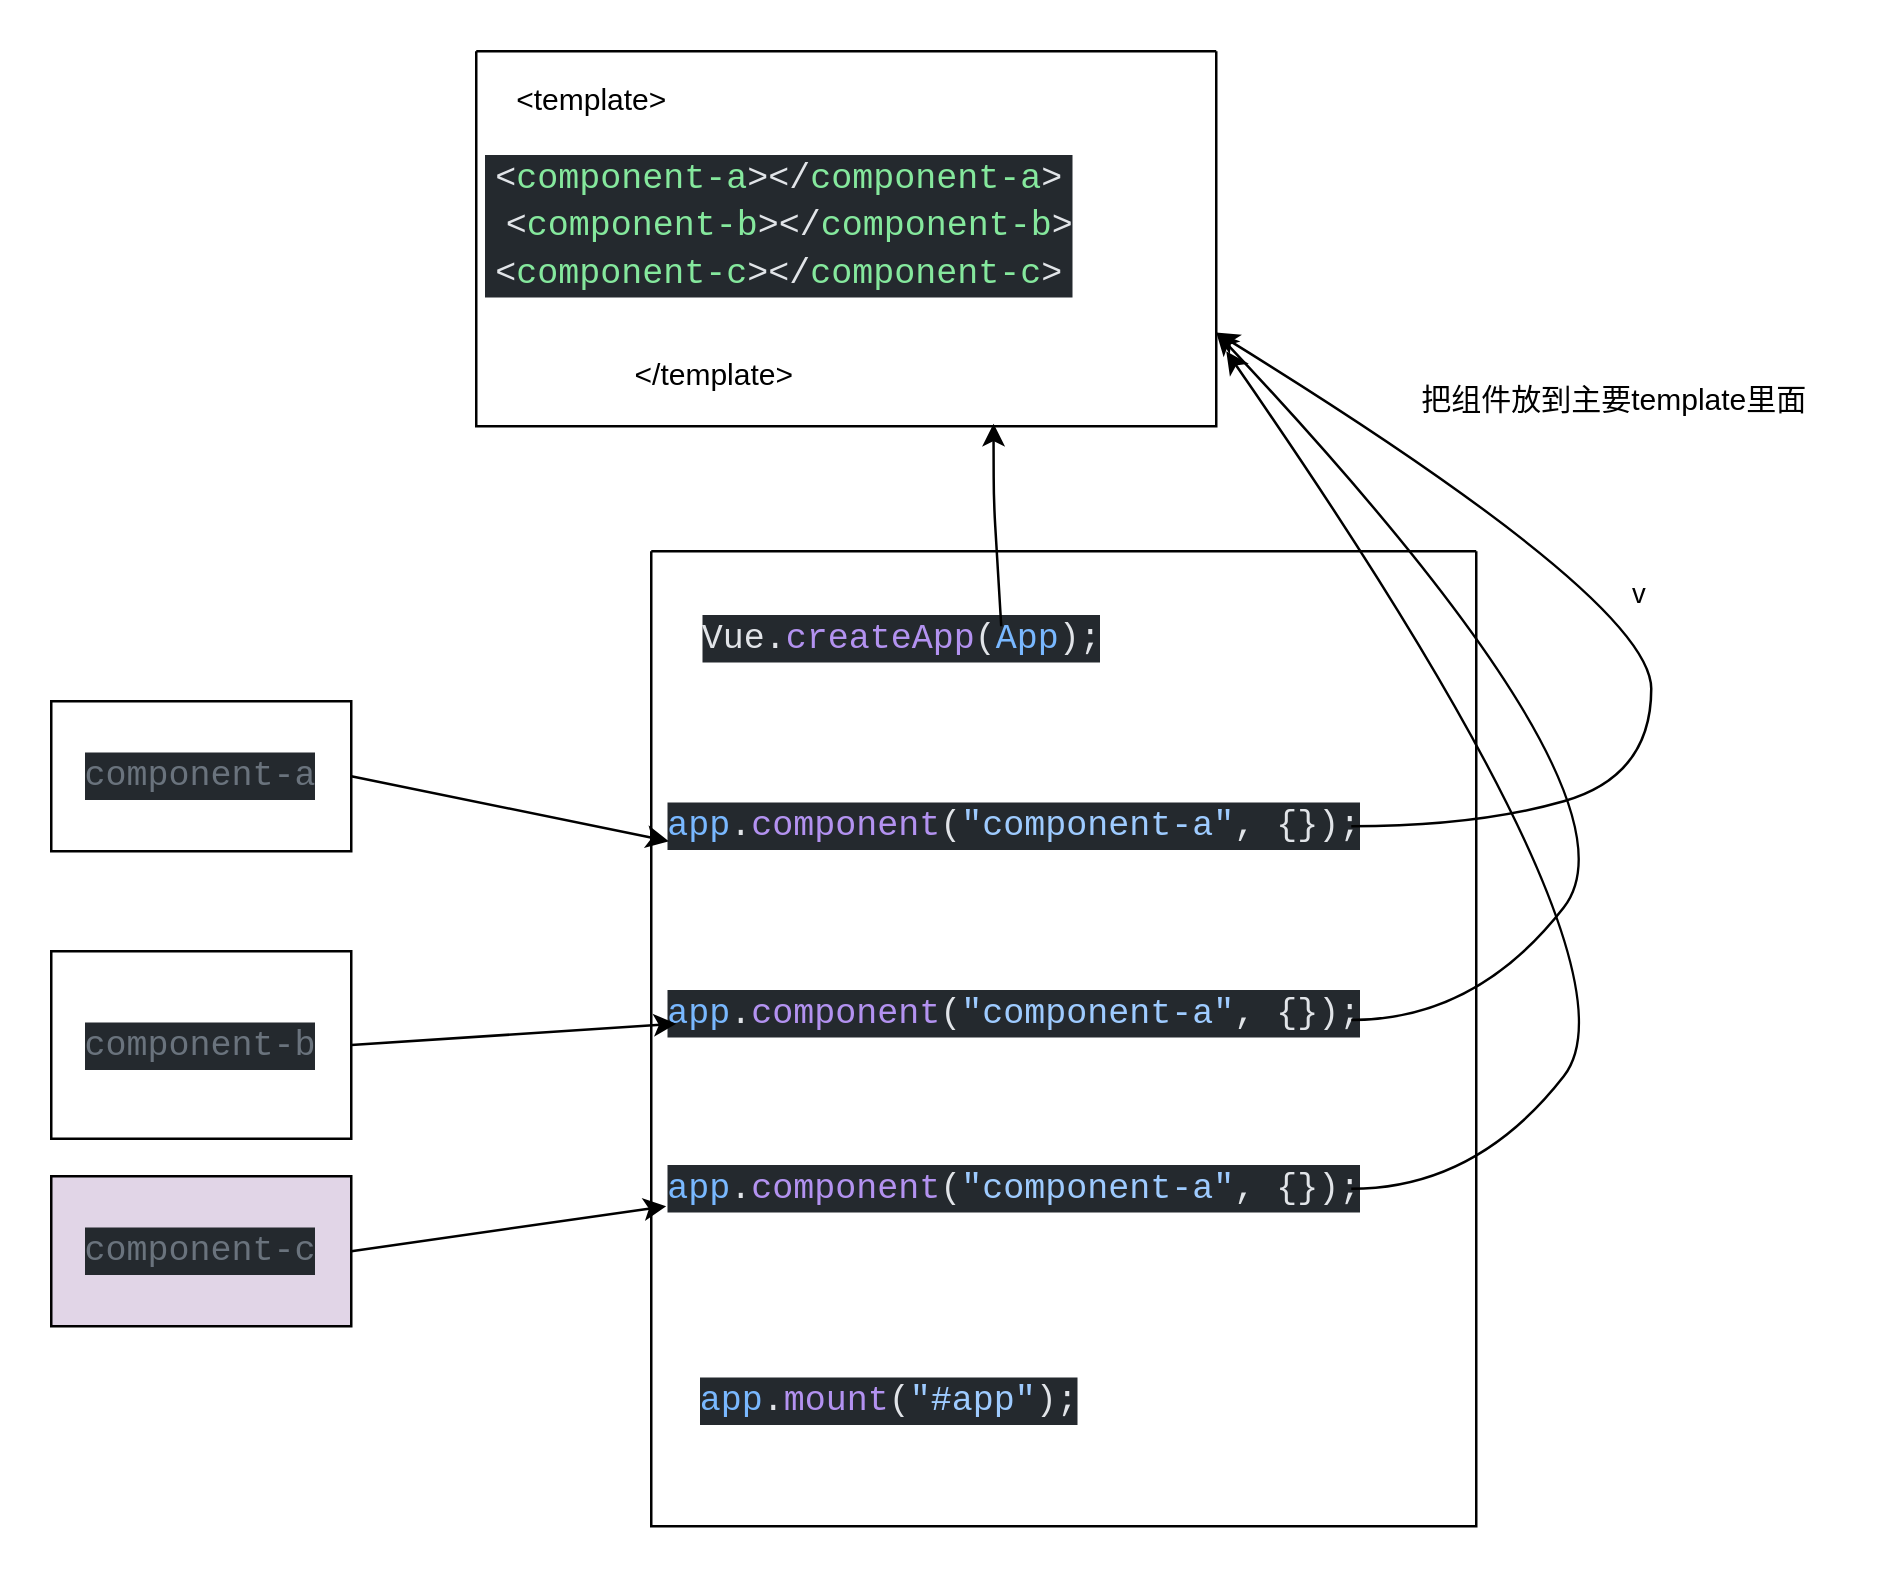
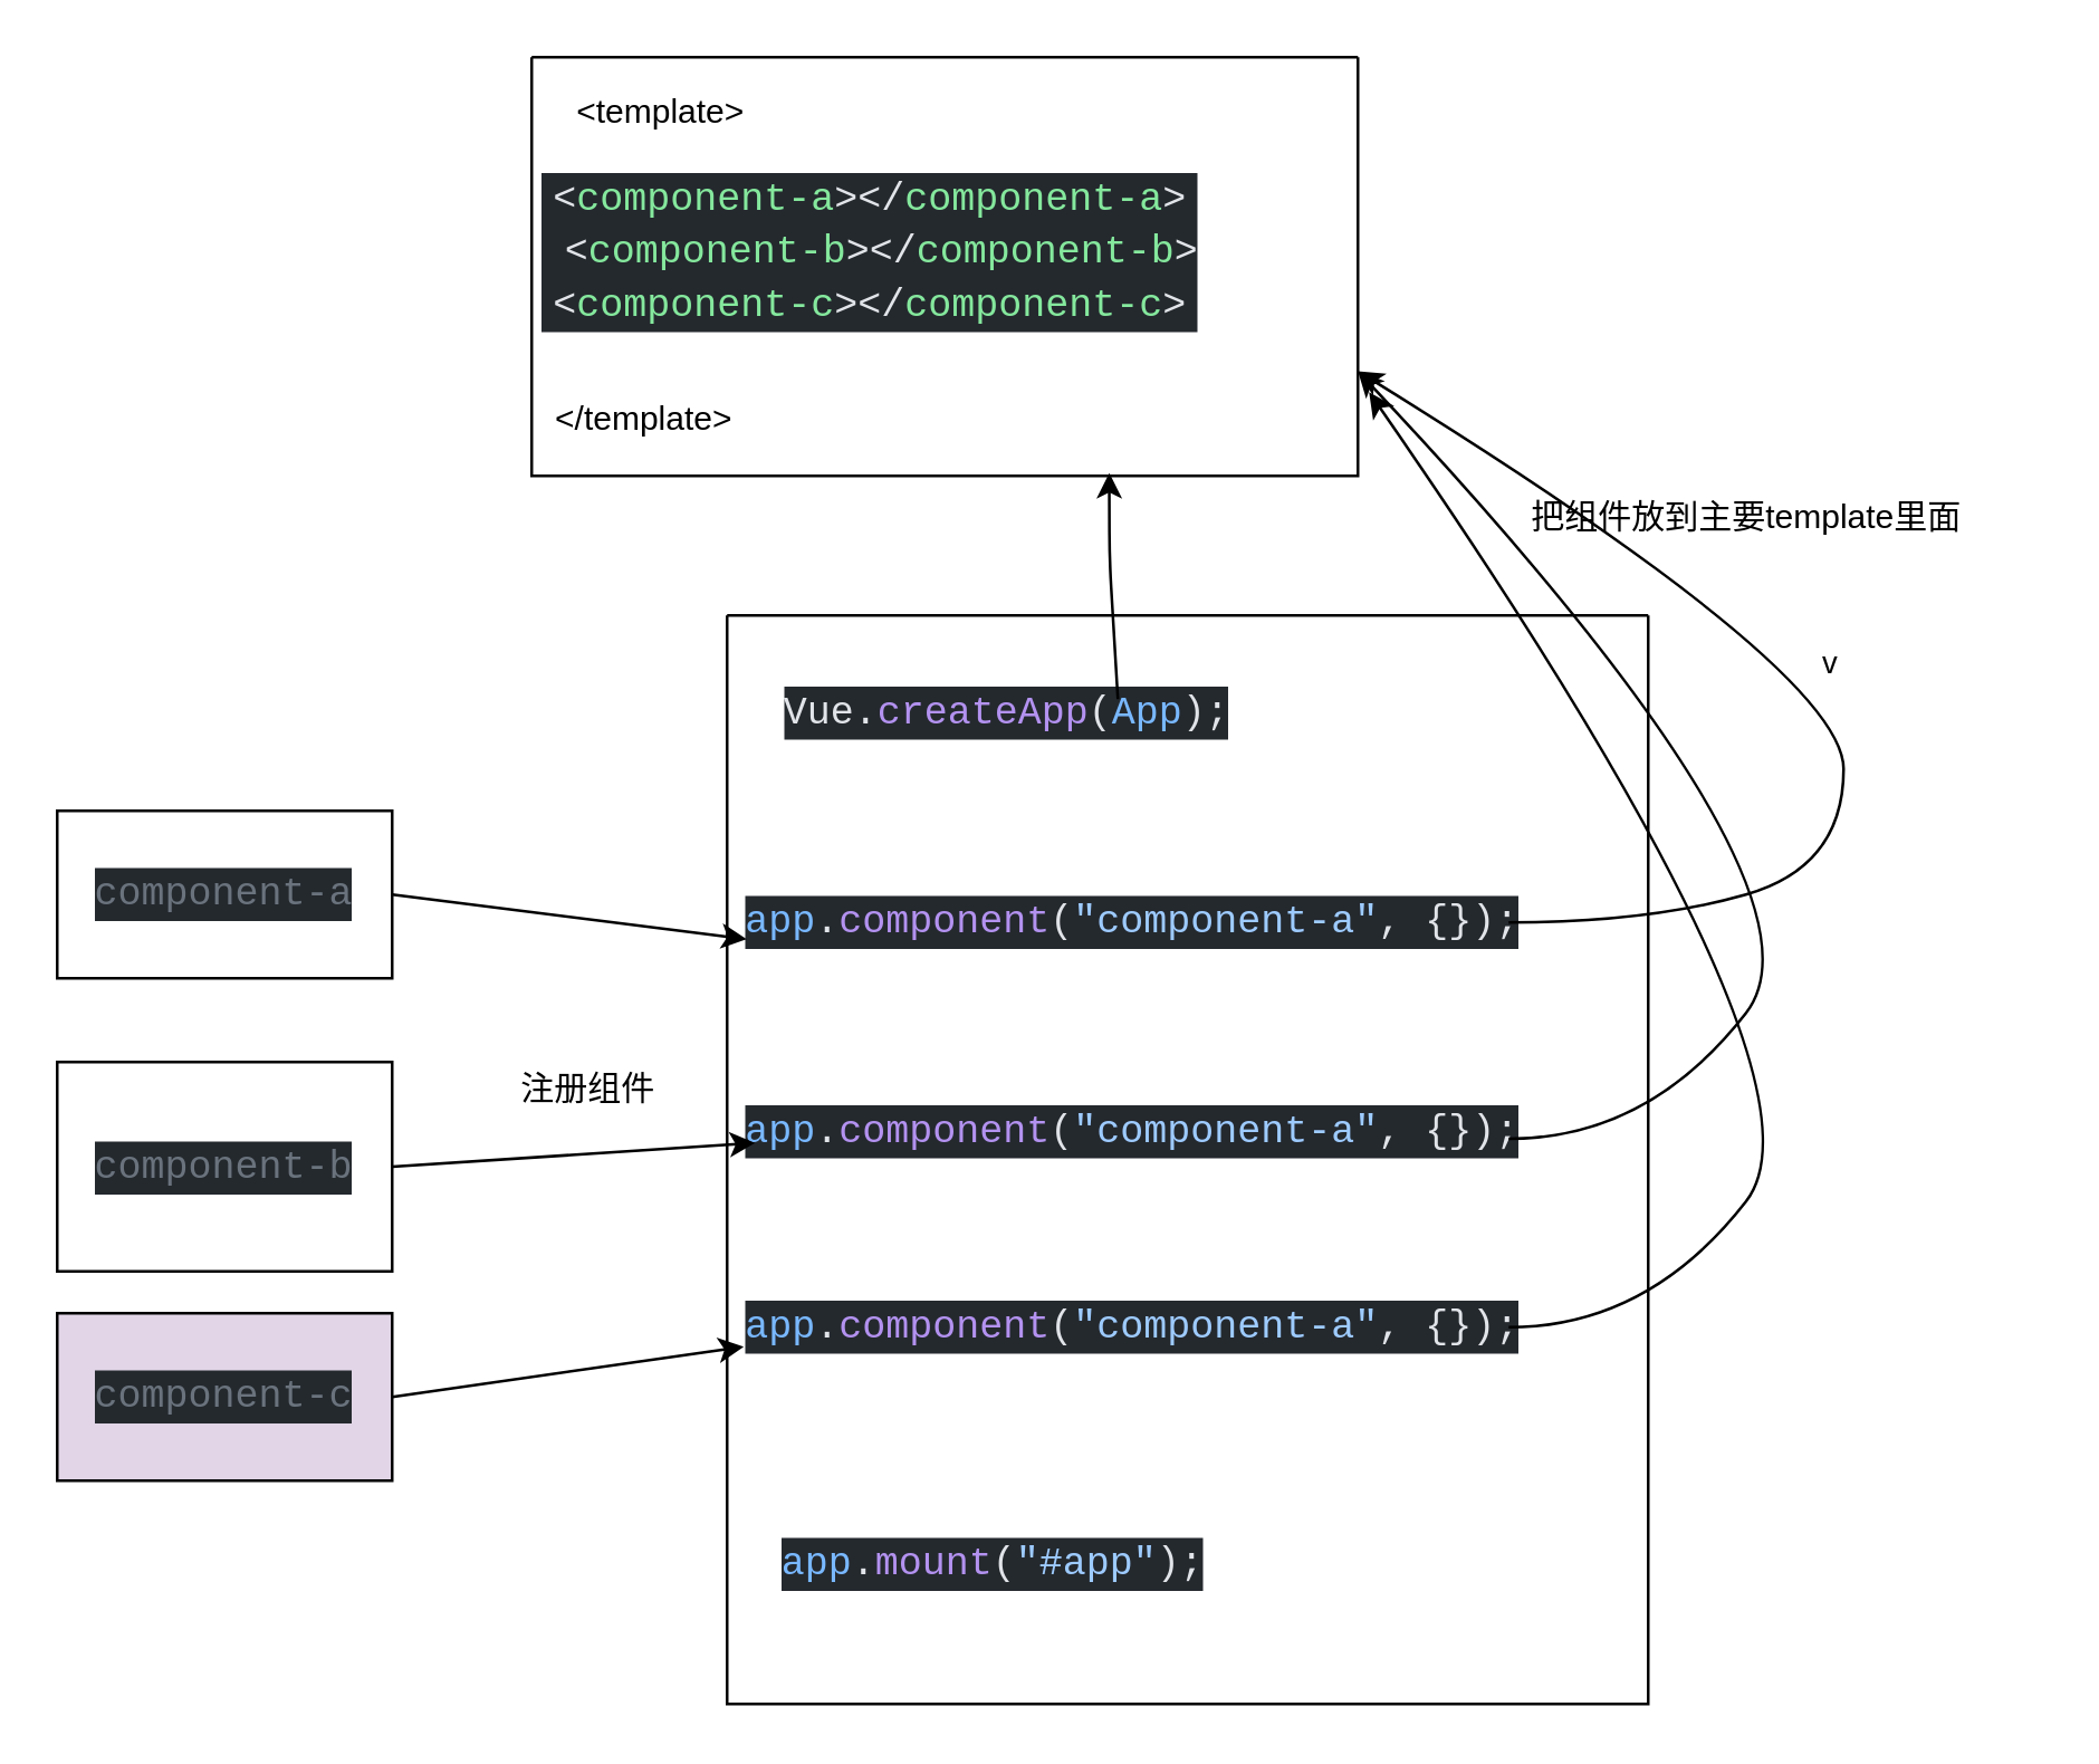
  <mxCell id="0" />
  <mxCell id="1" parent="0" />
  <mxCell id="2" value="" style="swimlane;startSize=0;" vertex="1" parent="1"><mxGeometry x="260" y="220" width="330" height="390" as="geometry" /></mxCell>
  <mxCell id="3" value="&lt;div style=&quot;color: rgb(225 , 228 , 232) ; background-color: rgb(36 , 41 , 46) ; font-family: &amp;#34;consolas&amp;#34; , &amp;#34;courier new&amp;#34; , monospace ; font-size: 14px ; line-height: 19px&quot;&gt;Vue.&lt;span style=&quot;color: rgb(179 , 146 , 240)&quot;&gt;createApp&lt;/span&gt;(&lt;span style=&quot;color: rgb(121 , 184 , 255)&quot;&gt;App&lt;/span&gt;);&lt;br&gt;&lt;/div&gt;" style="text;html=1;align=center;verticalAlign=middle;resizable=0;points=[];autosize=1;strokeColor=none;fillColor=none;" vertex="1" parent="2"><mxGeometry x="20" y="25" width="160" height="20" as="geometry" /></mxCell>
  <mxCell id="4" value="&lt;div style=&quot;color: rgb(225 , 228 , 232) ; background-color: rgb(36 , 41 , 46) ; font-family: &amp;#34;consolas&amp;#34; , &amp;#34;courier new&amp;#34; , monospace ; font-size: 14px ; line-height: 19px&quot;&gt;&lt;div&gt;&lt;span style=&quot;color: #79b8ff&quot;&gt;app&lt;/span&gt;.&lt;span style=&quot;color: #b392f0&quot;&gt;component&lt;/span&gt;(&lt;span style=&quot;color: #9ecbff&quot;&gt;&quot;component-a&quot;&lt;/span&gt;, {});&lt;/div&gt;&lt;/div&gt;" style="text;html=1;align=center;verticalAlign=middle;resizable=0;points=[];autosize=1;strokeColor=none;fillColor=none;" vertex="1" parent="2"><mxGeometry x="10" y="100" width="270" height="20" as="geometry" /></mxCell>
  <mxCell id="5" value="&lt;div style=&quot;color: rgb(225 , 228 , 232) ; background-color: rgb(36 , 41 , 46) ; font-family: &amp;#34;consolas&amp;#34; , &amp;#34;courier new&amp;#34; , monospace ; font-size: 14px ; line-height: 19px&quot;&gt;&lt;div&gt;&lt;span style=&quot;color: #79b8ff&quot;&gt;app&lt;/span&gt;.&lt;span style=&quot;color: #b392f0&quot;&gt;component&lt;/span&gt;(&lt;span style=&quot;color: #9ecbff&quot;&gt;&quot;component-a&quot;&lt;/span&gt;, {});&lt;/div&gt;&lt;/div&gt;" style="text;html=1;align=center;verticalAlign=middle;resizable=0;points=[];autosize=1;strokeColor=none;fillColor=none;" vertex="1" parent="2"><mxGeometry x="10" y="175" width="270" height="20" as="geometry" /></mxCell>
  <mxCell id="6" value="&lt;div style=&quot;color: rgb(225 , 228 , 232) ; background-color: rgb(36 , 41 , 46) ; font-family: &amp;#34;consolas&amp;#34; , &amp;#34;courier new&amp;#34; , monospace ; font-size: 14px ; line-height: 19px&quot;&gt;&lt;div&gt;&lt;span style=&quot;color: #79b8ff&quot;&gt;app&lt;/span&gt;.&lt;span style=&quot;color: #b392f0&quot;&gt;component&lt;/span&gt;(&lt;span style=&quot;color: #9ecbff&quot;&gt;&quot;component-a&quot;&lt;/span&gt;, {});&lt;/div&gt;&lt;/div&gt;" style="text;html=1;align=center;verticalAlign=middle;resizable=0;points=[];autosize=1;strokeColor=none;fillColor=none;" vertex="1" parent="2"><mxGeometry x="10" y="245" width="270" height="20" as="geometry" /></mxCell>
  <mxCell id="7" value="&lt;div style=&quot;color: rgb(225 , 228 , 232) ; background-color: rgb(36 , 41 , 46) ; font-family: &amp;#34;consolas&amp;#34; , &amp;#34;courier new&amp;#34; , monospace ; font-size: 14px ; line-height: 19px&quot;&gt;&lt;span style=&quot;color: #79b8ff&quot;&gt;app&lt;/span&gt;.&lt;span style=&quot;color: #b392f0&quot;&gt;mount&lt;/span&gt;(&lt;span style=&quot;color: #9ecbff&quot;&gt;&quot;#app&quot;&lt;/span&gt;);&lt;/div&gt;" style="text;html=1;align=center;verticalAlign=middle;resizable=0;points=[];autosize=1;strokeColor=none;fillColor=none;" vertex="1" parent="2"><mxGeometry x="20" y="330" width="150" height="20" as="geometry" /></mxCell>
  <mxCell id="8" value="v" style="curved=1;endArrow=classic;html=1;entryX=1;entryY=0.75;entryDx=0;entryDy=0;" edge="1" parent="2" target="15"><mxGeometry width="50" height="50" relative="1" as="geometry"><mxPoint x="280" y="110" as="sourcePoint" /><mxPoint x="450" y="-70" as="targetPoint" /><Array as="points"><mxPoint x="330" y="110" /><mxPoint x="400" y="90" /><mxPoint x="400" y="20" /></Array></mxGeometry></mxCell>
  <mxCell id="9" style="edgeStyle=none;html=1;exitX=1;exitY=0.5;exitDx=0;exitDy=0;entryX=-0.011;entryY=0.8;entryDx=0;entryDy=0;entryPerimeter=0;" edge="1" parent="1" source="10" target="4"><mxGeometry relative="1" as="geometry" /></mxCell>
- <mxCell id="10" value="&lt;div style=&quot;color: rgb(225 , 228 , 232) ; background-color: rgb(36 , 41 , 46) ; font-family: &amp;#34;consolas&amp;#34; , &amp;#34;courier new&amp;#34; , monospace ; font-size: 14px ; line-height: 19px&quot;&gt;&lt;span style=&quot;color: #6a737d&quot;&gt;component-a&lt;/span&gt;&lt;/div&gt;" style="rounded=0;whiteSpace=wrap;html=1;" vertex="1" parent="1"><mxGeometry x="20" y="280" width="120" height="60" as="geometry" /></mxCell>
+ <mxCell id="10" value="&lt;div style=&quot;color: rgb(225 , 228 , 232) ; background-color: rgb(36 , 41 , 46) ; font-family: &amp;#34;consolas&amp;#34; , &amp;#34;courier new&amp;#34; , monospace ; font-size: 14px ; line-height: 19px&quot;&gt;&lt;span style=&quot;color: #6a737d&quot;&gt;component-a&lt;/span&gt;&lt;/div&gt;" style="rounded=0;whiteSpace=wrap;html=1;" vertex="1" parent="1"><mxGeometry x="20" y="290" width="120" height="60" as="geometry" /></mxCell>
  <mxCell id="11" style="edgeStyle=none;html=1;exitX=1;exitY=0.5;exitDx=0;exitDy=0;entryX=0;entryY=0.7;entryDx=0;entryDy=0;entryPerimeter=0;" edge="1" parent="1" source="12" target="5"><mxGeometry relative="1" as="geometry" /></mxCell>
  <mxCell id="12" value="&lt;div style=&quot;color: rgb(225 , 228 , 232) ; background-color: rgb(36 , 41 , 46) ; font-family: &amp;#34;consolas&amp;#34; , &amp;#34;courier new&amp;#34; , monospace ; font-size: 14px ; line-height: 19px&quot;&gt;&lt;span style=&quot;color: #6a737d&quot;&gt;component-b&lt;/span&gt;&lt;/div&gt;" style="rounded=0;whiteSpace=wrap;html=1;" vertex="1" parent="1"><mxGeometry x="20" y="380" width="120" height="75" as="geometry" /></mxCell>
  <mxCell id="13" style="edgeStyle=none;html=1;exitX=1;exitY=0.5;exitDx=0;exitDy=0;entryX=-0.015;entryY=0.85;entryDx=0;entryDy=0;entryPerimeter=0;" edge="1" parent="1" source="14" target="6"><mxGeometry relative="1" as="geometry" /></mxCell>
  <mxCell id="14" value="&lt;div style=&quot;color: rgb(225 , 228 , 232) ; background-color: rgb(36 , 41 , 46) ; font-family: &amp;#34;consolas&amp;#34; , &amp;#34;courier new&amp;#34; , monospace ; font-size: 14px ; line-height: 19px&quot;&gt;&lt;span style=&quot;color: #6a737d&quot;&gt;component-c&lt;/span&gt;&lt;/div&gt;" style="rounded=0;whiteSpace=wrap;html=1;fillColor=#e1d5e7;" vertex="1" parent="1"><mxGeometry x="20" y="470" width="120" height="60" as="geometry" /></mxCell>
  <mxCell id="15" value="" style="swimlane;startSize=0;" vertex="1" parent="1"><mxGeometry x="190" y="20" width="296" height="150" as="geometry" /></mxCell>
  <mxCell id="16" value="&amp;lt;template&amp;gt;" style="text;html=1;align=center;verticalAlign=middle;resizable=0;points=[];autosize=1;strokeColor=none;fillColor=none;" vertex="1" parent="15"><mxGeometry x="6" y="10" width="80" height="20" as="geometry" /></mxCell>
- <mxCell id="17" value="&amp;lt;/template&amp;gt;" style="text;html=1;align=center;verticalAlign=middle;resizable=0;points=[];autosize=1;strokeColor=none;fillColor=none;" vertex="1" parent="15"><mxGeometry x="55" y="120" width="80" height="20" as="geometry" /></mxCell>
+ <mxCell id="17" value="&amp;lt;/template&amp;gt;" style="text;html=1;align=center;verticalAlign=middle;resizable=0;points=[];autosize=1;strokeColor=none;fillColor=none;" vertex="1" parent="15"><mxGeometry y="120" width="80" height="20" as="geometry" /></mxCell>
  <mxCell id="18" value="&lt;div style=&quot;color: rgb(225 , 228 , 232) ; background-color: rgb(36 , 41 , 46) ; font-family: &amp;#34;consolas&amp;#34; , &amp;#34;courier new&amp;#34; , monospace ; font-size: 14px ; line-height: 19px&quot;&gt;&lt;div&gt;&amp;lt;&lt;span style=&quot;color: #85e89d&quot;&gt;component-a&lt;/span&gt;&amp;gt;&amp;lt;/&lt;span style=&quot;color: #85e89d&quot;&gt;component-a&lt;/span&gt;&amp;gt;&lt;/div&gt;&lt;div&gt;&amp;nbsp;&amp;lt;&lt;span style=&quot;color: #85e89d&quot;&gt;component-b&lt;/span&gt;&amp;gt;&amp;lt;/&lt;span style=&quot;color: #85e89d&quot;&gt;component-b&lt;/span&gt;&amp;gt;&lt;/div&gt;&lt;div&gt;&amp;lt;&lt;span style=&quot;color: rgb(133 , 232 , 157)&quot;&gt;component-c&lt;/span&gt;&amp;gt;&amp;lt;/&lt;span style=&quot;color: rgb(133 , 232 , 157)&quot;&gt;component-c&lt;/span&gt;&amp;gt;&lt;br&gt;&lt;/div&gt;&lt;/div&gt;" style="text;html=1;align=center;verticalAlign=middle;resizable=0;points=[];autosize=1;strokeColor=none;fillColor=none;" vertex="1" parent="15"><mxGeometry x="6" y="40" width="230" height="60" as="geometry" /></mxCell>
+ <mxCell id="19" value="注册组件" style="text;html=1;align=center;verticalAlign=middle;resizable=0;points=[];autosize=1;strokeColor=none;fillColor=none;" vertex="1" parent="1"><mxGeometry x="180" y="380" width="60" height="20" as="geometry" /></mxCell>
  <mxCell id="20" value="" style="curved=1;endArrow=classic;html=1;entryX=1;entryY=0.75;entryDx=0;entryDy=0;" edge="1" parent="1" target="15"><mxGeometry width="50" height="50" relative="1" as="geometry"><mxPoint x="540" y="407.5" as="sourcePoint" /><mxPoint x="484" y="212.5" as="targetPoint" /><Array as="points"><mxPoint x="590" y="407.5" /><mxPoint x="660" y="317.5" /></Array></mxGeometry></mxCell>
  <mxCell id="21" value="" style="curved=1;endArrow=classic;html=1;" edge="1" parent="1"><mxGeometry width="50" height="50" relative="1" as="geometry"><mxPoint x="540" y="475" as="sourcePoint" /><mxPoint x="490" y="140" as="targetPoint" /><Array as="points"><mxPoint x="590" y="475" /><mxPoint x="660" y="385" /></Array></mxGeometry></mxCell>
  <mxCell id="22" value="" style="endArrow=classic;html=1;entryX=0.699;entryY=0.993;entryDx=0;entryDy=0;entryPerimeter=0;" edge="1" parent="1" target="15"><mxGeometry width="50" height="50" relative="1" as="geometry"><mxPoint x="400" y="250" as="sourcePoint" /><mxPoint x="450" y="200" as="targetPoint" /><Array as="points"><mxPoint x="397" y="200" /></Array></mxGeometry></mxCell>
- <mxCell id="23" value="把组件放到主要template里面" style="text;html=1;align=center;verticalAlign=middle;resizable=0;points=[];autosize=1;strokeColor=none;fillColor=none;" vertex="1" parent="1"><mxGeometry x="560" y="150" width="170" height="20" as="geometry" /></mxCell>
+ <mxCell id="23" value="把组件放到主要template里面" style="text;html=1;align=center;verticalAlign=middle;resizable=0;points=[];autosize=1;strokeColor=none;fillColor=none;" vertex="1" parent="1"><mxGeometry x="540" y="175" width="170" height="20" as="geometry" /></mxCell>
